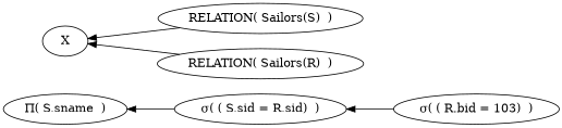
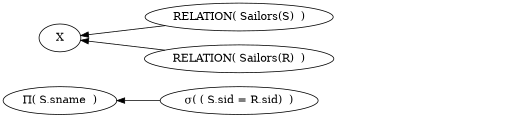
  digraph {
    rankdir=LR
    edge [dir=back]
    n1 [label="&#928;( S.sname  )"]
    n2 [label="&#963;( ( S.sid = R.sid)  )"]
-   n3 [label="&#963;( ( R.bid = 103)  )"]
    n4 [label=X]
    n5 [label="RELATION( Sailors(S)  )"]
    n6 [label="RELATION( Sailors(R)  )"]
    n1 -> n2
-   n2 -> n3
    n4 -> n5
    n4 -> n6
  }
